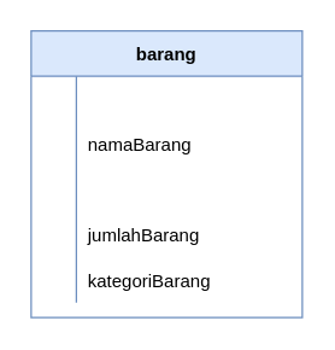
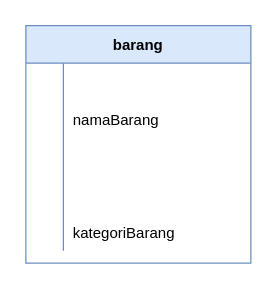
  <mxCell id="0" />
  <mxCell id="1" parent="0" />
  <mxCell id="2" value="barang" style="shape=table;startSize=30;container=1;collapsible=1;childLayout=tableLayout;fixedRows=1;rowLines=0;fontStyle=1;align=center;resizeLast=1;fillColor=#dae8fc;strokeColor=#6c8ebf;" parent="1" vertex="1"><mxGeometry x="20" y="20" width="180" height="190" as="geometry" /></mxCell>
  <mxCell id="3" value="" style="shape=partialRectangle;collapsible=0;dropTarget=0;pointerEvents=0;fillColor=none;top=0;left=0;bottom=0;right=0;points=[[0,0.5],[1,0.5]];portConstraint=eastwest;" parent="2" vertex="1"><mxGeometry y="30" width="180" height="30" as="geometry" /></mxCell>
  <mxCell id="4" value="" style="shape=partialRectangle;connectable=0;fillColor=none;top=0;left=0;bottom=0;right=0;editable=1;overflow=hidden;" parent="3" vertex="1"><mxGeometry width="30" height="30" as="geometry"><mxRectangle width="30" height="30" as="alternateBounds" /></mxGeometry></mxCell>
  <mxCell id="5" value="" style="shape=partialRectangle;collapsible=0;dropTarget=0;pointerEvents=0;fillColor=none;top=0;left=0;bottom=0;right=0;points=[[0,0.5],[1,0.5]];portConstraint=eastwest;" parent="2" vertex="1"><mxGeometry y="60" width="180" height="30" as="geometry" /></mxCell>
  <mxCell id="6" value="" style="shape=partialRectangle;connectable=0;fillColor=none;top=0;left=0;bottom=0;right=0;editable=1;overflow=hidden;" parent="5" vertex="1"><mxGeometry width="30" height="30" as="geometry"><mxRectangle width="30" height="30" as="alternateBounds" /></mxGeometry></mxCell>
  <mxCell id="7" value="namaBarang" style="shape=partialRectangle;connectable=0;fillColor=none;top=0;left=0;bottom=0;right=0;align=left;spacingLeft=6;overflow=hidden;" parent="5" vertex="1"><mxGeometry x="30" width="150" height="30" as="geometry"><mxRectangle width="150" height="30" as="alternateBounds" /></mxGeometry></mxCell>
  <mxCell id="8" value="" style="shape=partialRectangle;collapsible=0;dropTarget=0;pointerEvents=0;fillColor=none;top=0;left=0;bottom=0;right=0;points=[[0,0.5],[1,0.5]];portConstraint=eastwest;" parent="2" vertex="1"><mxGeometry y="90" width="180" height="30" as="geometry" /></mxCell>
  <mxCell id="9" value="" style="shape=partialRectangle;connectable=0;fillColor=none;top=0;left=0;bottom=0;right=0;editable=1;overflow=hidden;" parent="8" vertex="1"><mxGeometry width="30" height="30" as="geometry"><mxRectangle width="30" height="30" as="alternateBounds" /></mxGeometry></mxCell>
  <mxCell id="10" value="" style="shape=partialRectangle;collapsible=0;dropTarget=0;pointerEvents=0;fillColor=none;top=0;left=0;bottom=0;right=0;points=[[0,0.5],[1,0.5]];portConstraint=eastwest;" parent="2" vertex="1"><mxGeometry y="120" width="180" height="30" as="geometry" /></mxCell>
  <mxCell id="11" value="" style="shape=partialRectangle;connectable=0;fillColor=none;top=0;left=0;bottom=0;right=0;editable=1;overflow=hidden;" parent="10" vertex="1"><mxGeometry width="30" height="30" as="geometry"><mxRectangle width="30" height="30" as="alternateBounds" /></mxGeometry></mxCell>
- <mxCell id="12" value="jumlahBarang" style="shape=partialRectangle;connectable=0;fillColor=none;top=0;left=0;bottom=0;right=0;align=left;spacingLeft=6;overflow=hidden;" parent="10" vertex="1"><mxGeometry x="30" width="150" height="30" as="geometry"><mxRectangle width="150" height="30" as="alternateBounds" /></mxGeometry></mxCell>
  <mxCell id="13" value="" style="shape=partialRectangle;collapsible=0;dropTarget=0;pointerEvents=0;fillColor=none;top=0;left=0;bottom=0;right=0;points=[[0,0.5],[1,0.5]];portConstraint=eastwest;" parent="2" vertex="1"><mxGeometry y="150" width="180" height="30" as="geometry" /></mxCell>
  <mxCell id="14" value="" style="shape=partialRectangle;connectable=0;fillColor=none;top=0;left=0;bottom=0;right=0;editable=1;overflow=hidden;" parent="13" vertex="1"><mxGeometry width="30" height="30" as="geometry"><mxRectangle width="30" height="30" as="alternateBounds" /></mxGeometry></mxCell>
  <mxCell id="15" value="kategoriBarang" style="shape=partialRectangle;connectable=0;fillColor=none;top=0;left=0;bottom=0;right=0;align=left;spacingLeft=6;overflow=hidden;" parent="13" vertex="1"><mxGeometry x="30" width="150" height="30" as="geometry"><mxRectangle width="150" height="30" as="alternateBounds" /></mxGeometry></mxCell>
